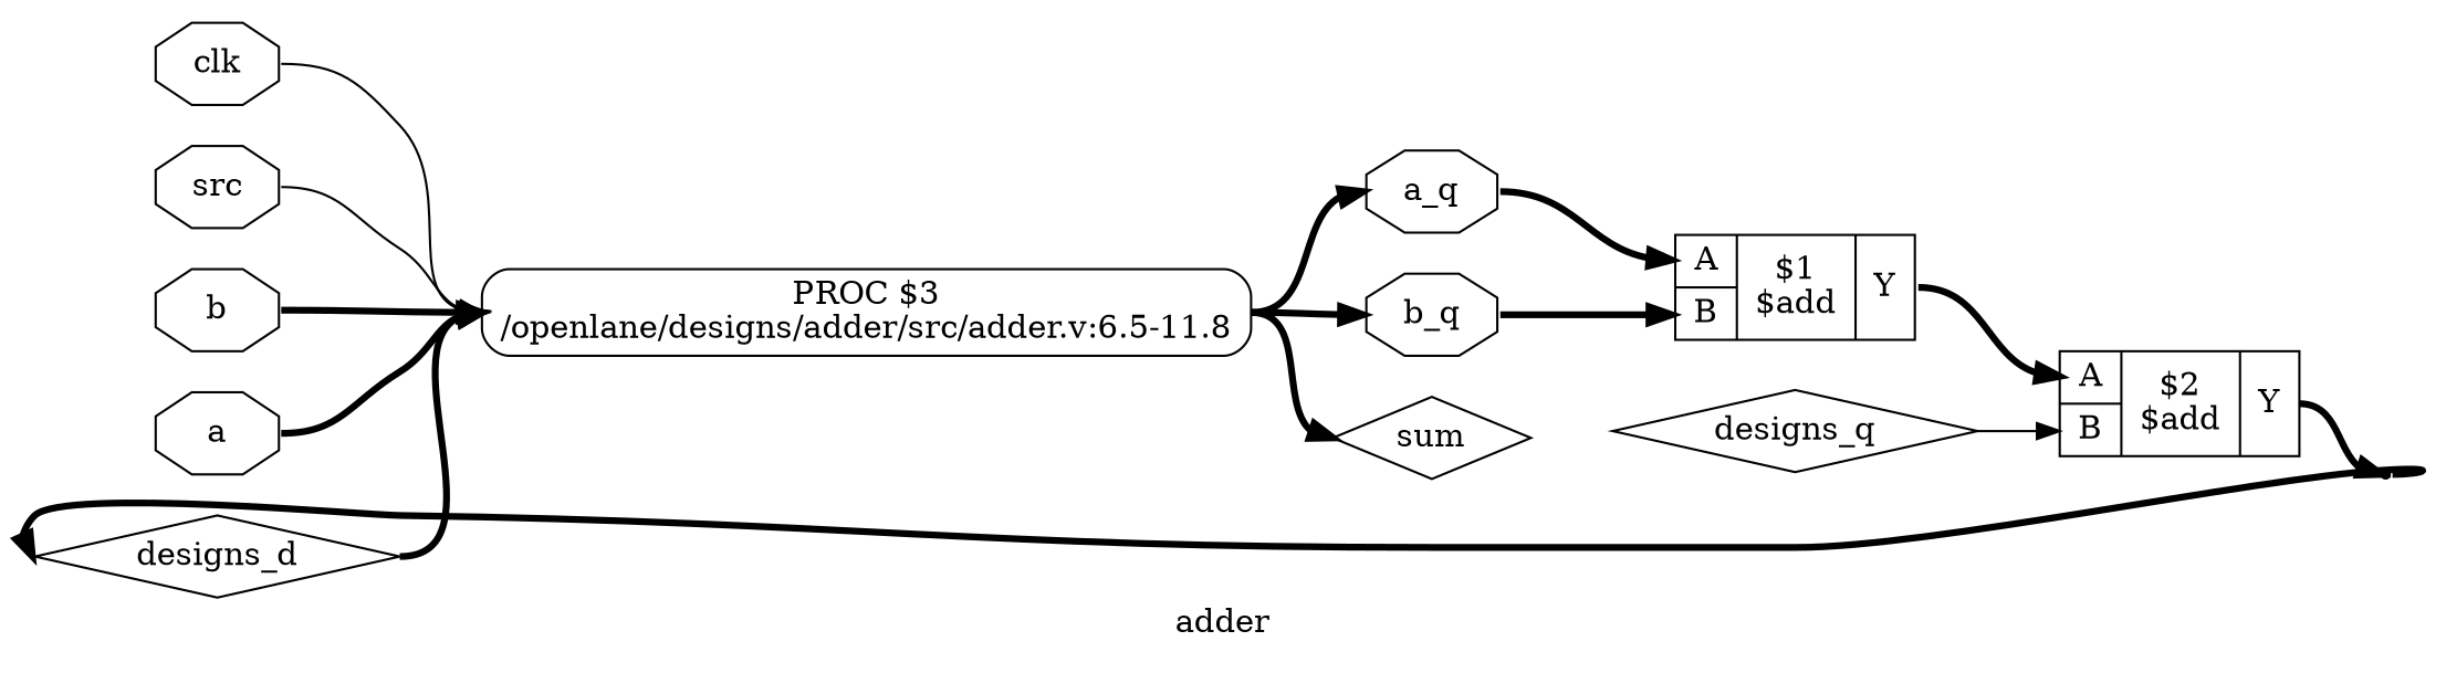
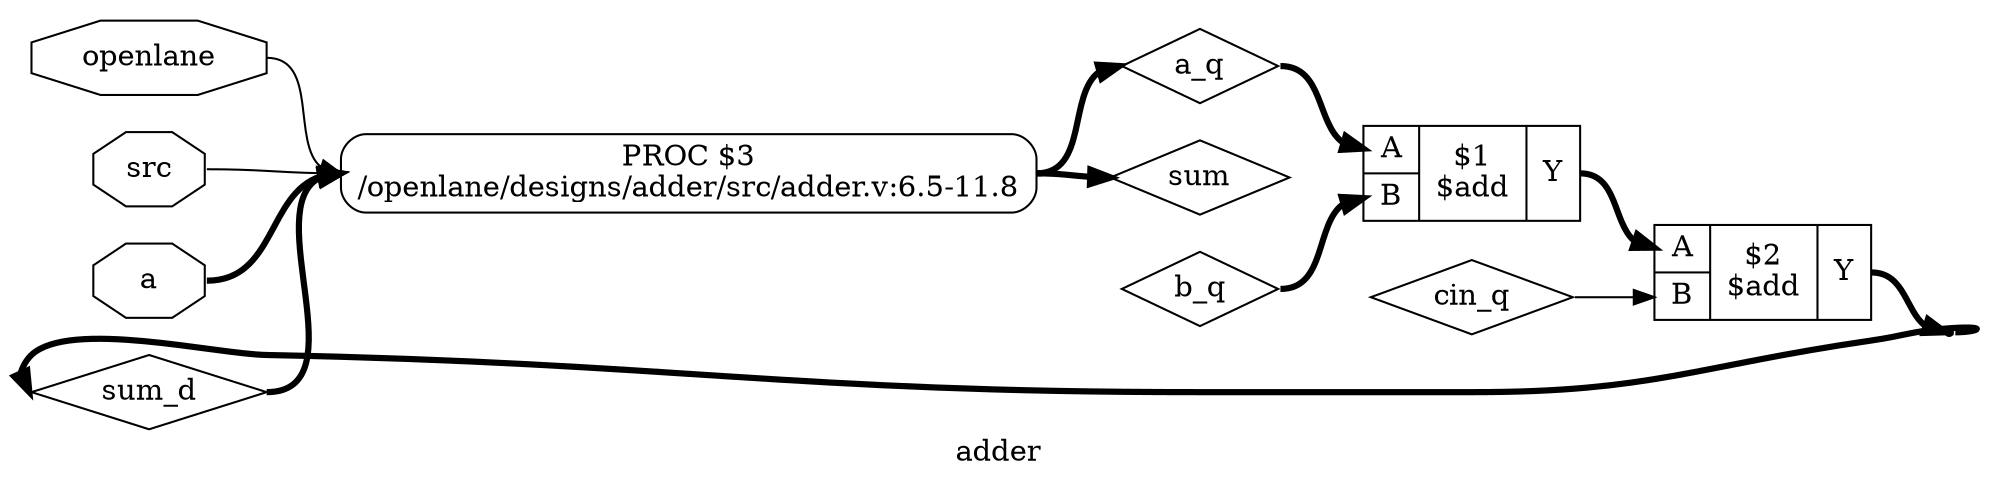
  digraph {
    label=adder
    rankdir=LR
    remincross=true
    node [color=black fontcolor=black shape=diamond]
    edge [color=black fontcolor=black headport=w style="setlinewidth(3)" tailport=e]
-   n1 [label=designs_d]
+   n1 [label=sum_d]
    n2 [label="PROC $3\n/openlane/designs/adder/src/adder.v:6.5-11.8" shape=box style=rounded color="" fontcolor=""]
-   n3 [label=b_q shape=octagon]
-   n4 [label=a_q shape=octagon]
+   n3 [label=b_q]
+   n4 [label=a_q]
    n5 [label=sum]
-   n6 [label=designs_q]
+   n6 [label=cin_q]
    n7 [label="{{<p16> A|<p17> B}|$2\n$add|{<p18> Y}}" shape=record color="" fontcolor=""]
    x1 [shape=point color="" fontcolor=""]
    n9 [label="{{<p16> A|<p17> B}|$1\n$add|{<p18> Y}}" shape=record color="" fontcolor=""]
-   n10 [label=clk shape=octagon]
+   n10 [label=openlane shape=octagon]
    n11 [label=src shape=octagon]
-   n12 [label=b shape=octagon]
    n13 [label=a shape=octagon]
    n1 -> n2
-   n2 -> n3
    n2 -> n4
    n2 -> n5
    n3 -> n9 [headport="p17:w"]
    n4 -> n9 [headport="p16:w"]
    n6 -> n7 [headport="p17:w" style=""]
    n7 -> x1 [tailport="p18:e"]
    x1 -> n1
    n9 -> n7 [headport="p16:w" tailport="p18:e"]
    n10 -> n2 [style=""]
    n11 -> n2 [style=""]
-   n12 -> n2
    n13 -> n2
  }
